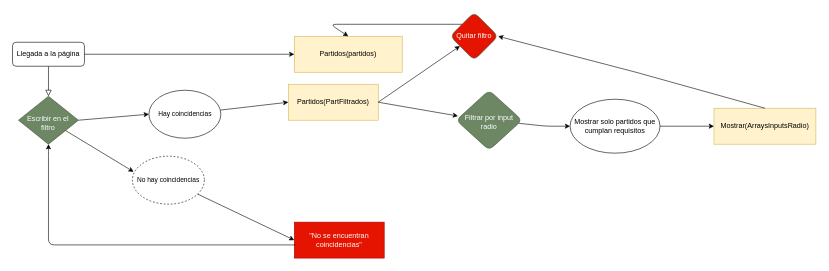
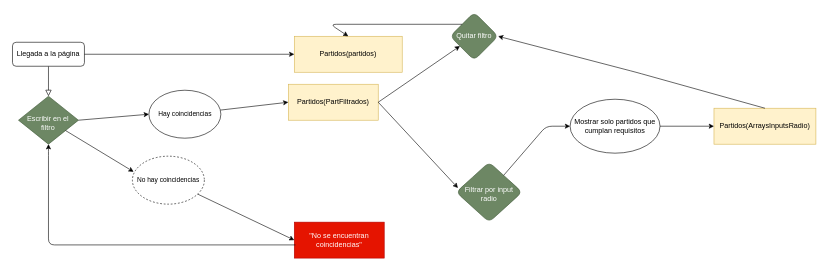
  <mxCell id="0" />
  <mxCell id="1" parent="0" />
  <mxCell id="2" value="" style="rounded=0;html=1;jettySize=auto;orthogonalLoop=1;fontSize=11;endArrow=block;endFill=0;endSize=8;strokeWidth=1;shadow=0;labelBackgroundColor=none;edgeStyle=orthogonalEdgeStyle;" parent="1" source="3" target="4" edge="1"><mxGeometry relative="1" as="geometry" /></mxCell>
  <mxCell id="3" value="Llegada a la página" style="rounded=1;whiteSpace=wrap;html=1;fontSize=12;glass=0;strokeWidth=1;shadow=0;" parent="1" vertex="1"><mxGeometry x="20" y="70" width="120" height="40" as="geometry" /></mxCell>
  <mxCell id="4" value="Escribir en el filtro" style="rhombus;whiteSpace=wrap;html=1;shadow=0;fontFamily=Helvetica;fontSize=12;align=center;strokeWidth=1;spacing=6;spacingTop=8;horizontal=1;verticalAlign=middle;spacingLeft=5;spacingRight=6;fillColor=#6d8764;strokeColor=#3A5431;fontColor=#ffffff;" parent="1" vertex="1"><mxGeometry x="30" y="160" width="100" height="80" as="geometry" /></mxCell>
  <mxCell id="5" value="Partidos(partidos)" style="rounded=0;whiteSpace=wrap;html=1;fillColor=#fff2cc;strokeColor=#d6b656;" vertex="1" parent="1"><mxGeometry x="490" y="60" width="180" height="60" as="geometry" /></mxCell>
  <mxCell id="6" value="Partidos(PartFiltrados)" style="rounded=0;whiteSpace=wrap;html=1;fillColor=#fff2cc;strokeColor=#d6b656;" vertex="1" parent="1"><mxGeometry x="480" y="140" width="150" height="60" as="geometry" /></mxCell>
  <mxCell id="7" value="" style="endArrow=classic;html=1;exitX=1;exitY=0.5;exitDx=0;exitDy=0;" edge="1" parent="1" source="6" target="8"><mxGeometry width="50" height="50" relative="1" as="geometry"><mxPoint x="250" y="400" as="sourcePoint" /><mxPoint x="60" y="310" as="targetPoint" /></mxGeometry></mxCell>
- <mxCell id="8" value="Quitar filtro" style="rhombus;whiteSpace=wrap;html=1;rounded=1;glass=0;fillColor=#e51400;strokeColor=#3A5431;fontColor=#ffffff;" vertex="1" parent="1"><mxGeometry x="750" y="20" width="80" height="80" as="geometry" /></mxCell>
- <mxCell id="9" value="Filtrar por input radio" style="rhombus;whiteSpace=wrap;html=1;rounded=1;glass=0;spacingTop=5;fillColor=#6d8764;strokeColor=#3A5431;fontColor=#ffffff;" vertex="1" parent="1"><mxGeometry x="760" y="150" width="110" height="100" as="geometry" /></mxCell>
+ <mxCell id="8" value="Quitar filtro" style="rhombus;whiteSpace=wrap;html=1;rounded=1;glass=0;fillColor=#6d8764;strokeColor=#3A5431;fontColor=#ffffff;" vertex="1" parent="1"><mxGeometry x="750" y="20" width="80" height="80" as="geometry" /></mxCell>
+ <mxCell id="9" value="Filtrar por input radio" style="rhombus;whiteSpace=wrap;html=1;rounded=1;glass=0;spacingTop=5;fillColor=#6d8764;strokeColor=#3A5431;fontColor=#ffffff;" vertex="1" parent="1"><mxGeometry x="760" y="270" width="110" height="100" as="geometry" /></mxCell>
  <mxCell id="10" value="" style="endArrow=classic;html=1;exitX=1;exitY=0.5;exitDx=0;exitDy=0;entryX=0.027;entryY=0.43;entryDx=0;entryDy=0;entryPerimeter=0;" edge="1" parent="1" source="6" target="9"><mxGeometry width="50" height="50" relative="1" as="geometry"><mxPoint x="250" y="410" as="sourcePoint" /><mxPoint x="300" y="360" as="targetPoint" /></mxGeometry></mxCell>
  <mxCell id="11" value="" style="endArrow=classic;html=1;" edge="1" parent="1" source="9"><mxGeometry width="50" height="50" relative="1" as="geometry"><mxPoint x="250" y="400" as="sourcePoint" /><mxPoint x="950" y="210" as="targetPoint" /><Array as="points"><mxPoint x="910" y="210" /></Array></mxGeometry></mxCell>
  <mxCell id="12" value="Mostrar solo partidos que cumplan requisitos" style="ellipse;whiteSpace=wrap;html=1;rounded=1;glass=0;" vertex="1" parent="1"><mxGeometry x="950" y="165" width="150" height="90" as="geometry" /></mxCell>
- <mxCell id="13" value="Mostrar(ArraysInputsRadio)" style="rounded=0;whiteSpace=wrap;html=1;fillColor=#fff2cc;strokeColor=#d6b656;" vertex="1" parent="1"><mxGeometry x="1190" y="180" width="170" height="60" as="geometry" /></mxCell>
+ <mxCell id="13" value="Partidos(ArraysInputsRadio)" style="rounded=0;whiteSpace=wrap;html=1;fillColor=#fff2cc;strokeColor=#d6b656;" vertex="1" parent="1"><mxGeometry x="1190" y="180" width="170" height="60" as="geometry" /></mxCell>
  <mxCell id="14" value="" style="endArrow=classic;html=1;entryX=0;entryY=0.5;entryDx=0;entryDy=0;" edge="1" parent="1" source="20" target="15"><mxGeometry relative="1" as="geometry"><mxPoint x="300" y="190" as="sourcePoint" /><mxPoint x="470" y="240" as="targetPoint" /></mxGeometry></mxCell>
  <mxCell id="15" value="&quot;No se encuentran coincidencias&quot;" style="rounded=0;whiteSpace=wrap;html=1;fillColor=#e51400;strokeColor=#B20000;fontColor=#ffffff;" vertex="1" parent="1"><mxGeometry x="490" y="370" width="150" height="60" as="geometry" /></mxCell>
  <mxCell id="16" value="" style="endArrow=classic;html=1;entryX=1;entryY=0.5;entryDx=0;entryDy=0;exitX=0.5;exitY=0;exitDx=0;exitDy=0;" edge="1" parent="1" source="13" target="8"><mxGeometry width="50" height="50" relative="1" as="geometry"><mxPoint x="460" y="330" as="sourcePoint" /><mxPoint x="510" y="280" as="targetPoint" /><Array as="points"><mxPoint x="1060" y="120" /></Array></mxGeometry></mxCell>
  <mxCell id="17" value="" style="endArrow=classic;html=1;entryX=0.5;entryY=0;entryDx=0;entryDy=0;exitX=0;exitY=0;exitDx=0;exitDy=0;" edge="1" parent="1" source="8" target="5"><mxGeometry width="50" height="50" relative="1" as="geometry"><mxPoint x="-10" y="310" as="sourcePoint" /><mxPoint x="-10" y="460" as="targetPoint" /><Array as="points"><mxPoint x="550" y="40" /></Array></mxGeometry></mxCell>
  <mxCell id="18" value="" style="endArrow=classic;html=1;exitX=1;exitY=0.5;exitDx=0;exitDy=0;entryX=0;entryY=0.5;entryDx=0;entryDy=0;" edge="1" parent="1" source="12" target="13"><mxGeometry width="50" height="50" relative="1" as="geometry"><mxPoint x="1140" y="250" as="sourcePoint" /><mxPoint x="1190" y="200" as="targetPoint" /></mxGeometry></mxCell>
  <mxCell id="19" value="" style="endArrow=classic;html=1;exitX=0.013;exitY=0.633;exitDx=0;exitDy=0;entryX=0.5;entryY=1;entryDx=0;entryDy=0;exitPerimeter=0;" edge="1" parent="1" source="15" target="4"><mxGeometry width="50" height="50" relative="1" as="geometry"><mxPoint x="660" y="330" as="sourcePoint" /><mxPoint x="710" y="280" as="targetPoint" /><Array as="points"><mxPoint x="80" y="408" /><mxPoint x="80" y="258" /></Array></mxGeometry></mxCell>
  <mxCell id="20" value="&#10;&#10;&lt;span style=&quot;color: rgb(0, 0, 0); font-family: helvetica; font-size: 11px; font-style: normal; font-weight: 400; letter-spacing: normal; text-align: center; text-indent: 0px; text-transform: none; word-spacing: 0px; background-color: rgb(255, 255, 255); display: inline; float: none;&quot;&gt;No hay coincidencias&lt;/span&gt;&#10;&#10;" style="ellipse;whiteSpace=wrap;html=1;rounded=1;glass=0;dashed=1;" vertex="1" parent="1"><mxGeometry x="220" y="260" width="120" height="80" as="geometry" /></mxCell>
  <mxCell id="21" value="" style="endArrow=classic;html=1;entryX=0.017;entryY=0.325;entryDx=0;entryDy=0;entryPerimeter=0;" edge="1" parent="1" source="4" target="20"><mxGeometry relative="1" as="geometry"><mxPoint x="117.885" y="209.692" as="sourcePoint" /><mxPoint x="510" y="310" as="targetPoint" /></mxGeometry></mxCell>
  <mxCell id="22" value="" style="endArrow=classic;html=1;entryX=0;entryY=0.5;entryDx=0;entryDy=0;" edge="1" parent="1" source="23" target="6"><mxGeometry relative="1" as="geometry"><mxPoint x="307.54" y="110" as="sourcePoint" /><mxPoint x="477.54" y="80" as="targetPoint" /></mxGeometry></mxCell>
  <mxCell id="23" value="&lt;span style=&quot;font-size: 11px ; background-color: rgb(255 , 255 , 255)&quot;&gt;Hay coincidencias&lt;/span&gt;" style="ellipse;whiteSpace=wrap;html=1;rounded=1;glass=0;" vertex="1" parent="1"><mxGeometry x="247.54" y="150" width="120" height="80" as="geometry" /></mxCell>
  <mxCell id="24" value="" style="endArrow=classic;html=1;entryX=0;entryY=0.5;entryDx=0;entryDy=0;exitX=1;exitY=0.5;exitDx=0;exitDy=0;" edge="1" parent="1" target="23" source="4"><mxGeometry relative="1" as="geometry"><mxPoint x="122.456" y="132.067" as="sourcePoint" /><mxPoint x="517.54" y="230" as="targetPoint" /></mxGeometry></mxCell>
  <mxCell id="25" value="" style="edgeStyle=orthogonalEdgeStyle;rounded=0;orthogonalLoop=1;jettySize=auto;html=1;entryX=0;entryY=0.5;entryDx=0;entryDy=0;" edge="1" parent="1" source="3" target="5"><mxGeometry relative="1" as="geometry"><mxPoint x="155" y="60" as="sourcePoint" /><mxPoint x="190.04" y="90" as="targetPoint" /></mxGeometry></mxCell>
